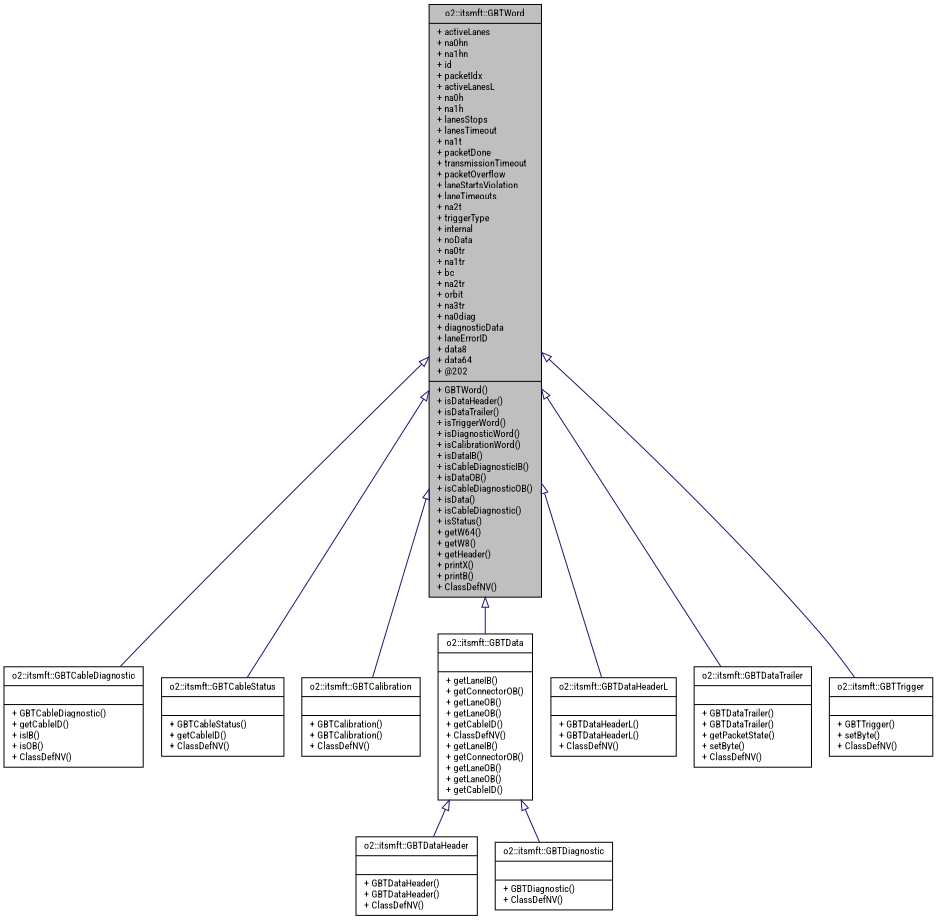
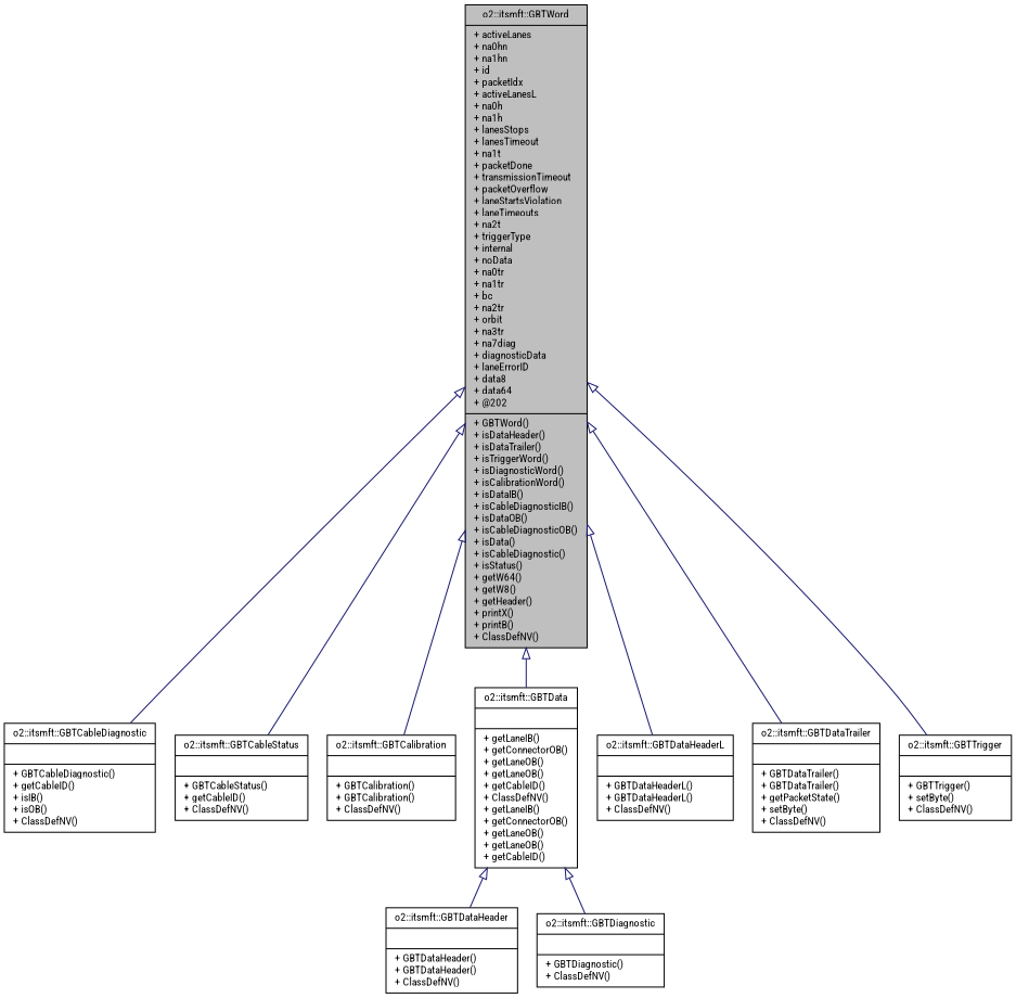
  digraph {
    fontname="Roboto Condensed"
    node [color=black fontname="Roboto Condensed" fontsize=10 shape=record]
    edge [arrowtail=onormal color=midnightblue dir=back fontname="Roboto Condensed" fontsize=10 labelfontname=Helvetica labelfontsize=10 style=solid]
-   n1 [fillcolor=grey75 fontcolor=black height=0.2 label="{o2::itsmft::GBTWord\n|+ activeLanes\l+ na0hn\l+ na1hn\l+ id\l+ packetIdx\l+ activeLanesL\l+ na0h\l+ na1h\l+ lanesStops\l+ lanesTimeout\l+ na1t\l+ packetDone\l+ transmissionTimeout\l+ packetOverflow\l+ laneStartsViolation\l+ laneTimeouts\l+ na2t\l+ triggerType\l+ internal\l+ noData\l+ na0tr\l+ na1tr\l+ bc\l+ na2tr\l+ orbit\l+ na3tr\l+ na0diag\l+ diagnosticData\l+ laneErrorID\l+ data8\l+ data64\l+ @202\l|+ GBTWord()\l+ isDataHeader()\l+ isDataTrailer()\l+ isTriggerWord()\l+ isDiagnosticWord()\l+ isCalibrationWord()\l+ isDataIB()\l+ isCableDiagnosticIB()\l+ isDataOB()\l+ isCableDiagnosticOB()\l+ isData()\l+ isCableDiagnostic()\l+ isStatus()\l+ getW64()\l+ getW8()\l+ getHeader()\l+ printX()\l+ printB()\l+ ClassDefNV()\l}" style=filled width=0.4]
+   n1 [fillcolor=grey75 fontcolor=black height=0.2 label="{o2::itsmft::GBTWord\n|+ activeLanes\l+ na0hn\l+ na1hn\l+ id\l+ packetIdx\l+ activeLanesL\l+ na0h\l+ na1h\l+ lanesStops\l+ lanesTimeout\l+ na1t\l+ packetDone\l+ transmissionTimeout\l+ packetOverflow\l+ laneStartsViolation\l+ laneTimeouts\l+ na2t\l+ triggerType\l+ internal\l+ noData\l+ na0tr\l+ na1tr\l+ bc\l+ na2tr\l+ orbit\l+ na3tr\l+ na7diag\l+ diagnosticData\l+ laneErrorID\l+ data8\l+ data64\l+ @202\l|+ GBTWord()\l+ isDataHeader()\l+ isDataTrailer()\l+ isTriggerWord()\l+ isDiagnosticWord()\l+ isCalibrationWord()\l+ isDataIB()\l+ isCableDiagnosticIB()\l+ isDataOB()\l+ isCableDiagnosticOB()\l+ isData()\l+ isCableDiagnostic()\l+ isStatus()\l+ getW64()\l+ getW8()\l+ getHeader()\l+ printX()\l+ printB()\l+ ClassDefNV()\l}" style=filled width=0.4]
    n2 [height=0.2 label="{o2::itsmft::GBTCableDiagnostic\n||+ GBTCableDiagnostic()\l+ getCableID()\l+ isIB()\l+ isOB()\l+ ClassDefNV()\l}" width=0.4]
    n3 [height=0.2 label="{o2::itsmft::GBTCableStatus\n||+ GBTCableStatus()\l+ getCableID()\l+ ClassDefNV()\l}" width=0.4]
    n4 [height=0.2 label="{o2::itsmft::GBTCalibration\n||+ GBTCalibration()\l+ GBTCalibration()\l+ ClassDefNV()\l}" width=0.4]
    n5 [height=0.2 label="{o2::itsmft::GBTData\n||+ getLaneIB()\l+ getConnectorOB()\l+ getLaneOB()\l+ getLaneOB()\l+ getCableID()\l+ ClassDefNV()\l+ getLaneIB()\l+ getConnectorOB()\l+ getLaneOB()\l+ getLaneOB()\l+ getCableID()\l}" width=0.4]
    n6 [height=0.2 label="{o2::itsmft::GBTDataHeaderL\n||+ GBTDataHeaderL()\l+ GBTDataHeaderL()\l+ ClassDefNV()\l}" width=0.4]
    n7 [height=0.2 label="{o2::itsmft::GBTDataTrailer\n||+ GBTDataTrailer()\l+ GBTDataTrailer()\l+ getPacketState()\l+ setByte()\l+ ClassDefNV()\l}" width=0.4]
    n8 [height=0.2 label="{o2::itsmft::GBTTrigger\n||+ GBTTrigger()\l+ setByte()\l+ ClassDefNV()\l}" width=0.4]
    n9 [height=0.2 label="{o2::itsmft::GBTDataHeader\n||+ GBTDataHeader()\l+ GBTDataHeader()\l+ ClassDefNV()\l}" width=0.4]
    n10 [height=0.2 label="{o2::itsmft::GBTDiagnostic\n||+ GBTDiagnostic()\l+ ClassDefNV()\l}" width=0.4]
    n1 -> n2
    n1 -> n3
    n1 -> n4
    n1 -> n5
    n1 -> n6
    n1 -> n7
    n1 -> n8
    n5 -> n9
    n5 -> n10
  }
